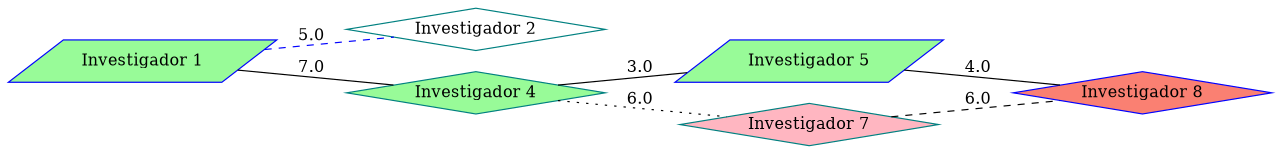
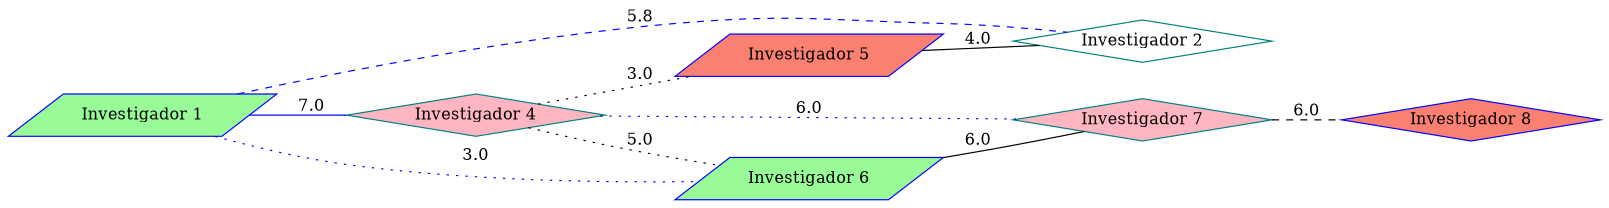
  strict graph {
    rankdir=LR
    node [color=blue fillcolor=palegreen shape=diamond style=filled]
    edge [style=solid]
    n1 [label="Investigador 1" shape=parallelogram]
    n2 [color=teal fillcolor=white label="Investigador 2"]
-   n3 [color=teal label="Investigador 4"]
-   n5 [label="Investigador 5" shape=parallelogram]
+   n3 [color=teal fillcolor=lightpink label="Investigador 4"]
+   n4 [label="Investigador 6" shape=parallelogram]
+   n5 [fillcolor=salmon label="Investigador 5" shape=parallelogram]
    n6 [color=teal fillcolor=lightpink label="Investigador 7"]
    n7 [fillcolor=salmon label="Investigador 8"]
-   n1 -- n2 [color=blue label=5.0 style=dashed]
-   n1 -- n3 [label=7.0]
-   n3 -- n5 [label=3.0]
-   n3 -- n6 [label=6.0 style=dotted]
-   n5 -- n7 [label=4.0]
+   n1 -- n2 [color=blue label=5.8 style=dashed]
+   n1 -- n3 [label=7.0 color=blue]
+   n1 -- n4 [color=blue label=3.0 style=dotted]
+   n3 -- n4 [label=5.0 style=dotted]
+   n3 -- n5 [label=3.0 style=dotted]
+   n3 -- n6 [label=6.0 style=dotted color=blue]
+   n4 -- n6 [label=6.0]
+   n5 -- n2 [label=4.0]
    n6 -- n7 [color=black label=6.0 style=dashed]
  }
